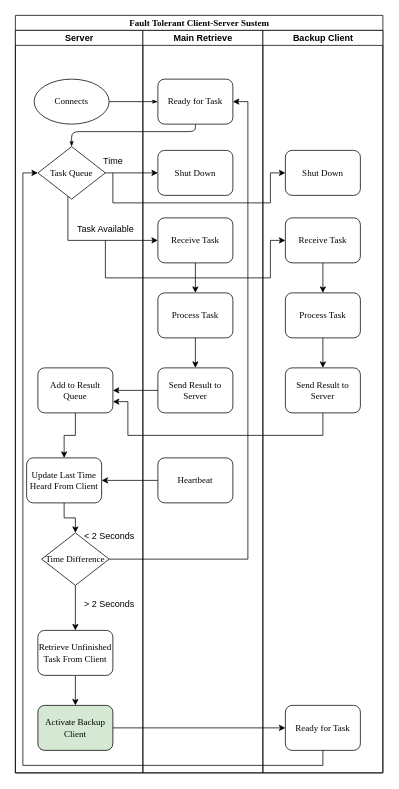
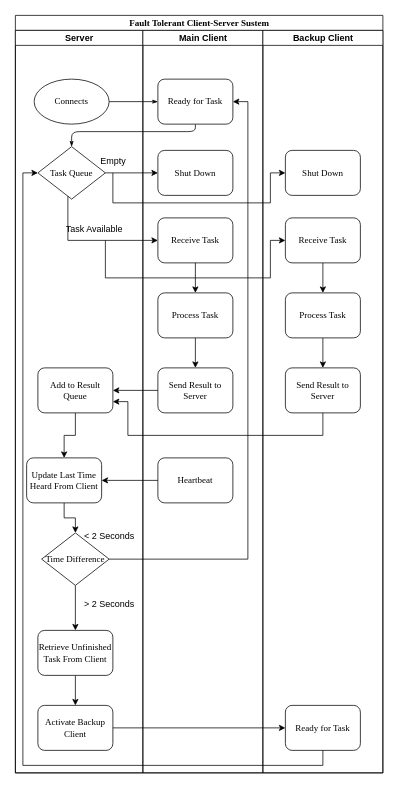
  <mxCell id="0" />
  <mxCell id="1" parent="0" />
  <mxCell id="2" value="&lt;font style=&quot;font-size: 12px;&quot;&gt;Fault Tolerant Client-Server Sustem&lt;/font&gt;" style="swimlane;html=1;childLayout=stackLayout;startSize=20;rounded=0;shadow=0;labelBackgroundColor=none;strokeWidth=1;fontFamily=Verdana;fontSize=8;align=center;" parent="1" vertex="1"><mxGeometry x="20" y="20" width="490" height="1010" as="geometry" /></mxCell>
  <mxCell id="3" value="Server" style="swimlane;html=1;startSize=20;" parent="2" vertex="1"><mxGeometry y="20" width="170" height="990" as="geometry" /></mxCell>
  <mxCell id="4" style="edgeStyle=orthogonalEdgeStyle;rounded=0;orthogonalLoop=1;jettySize=auto;html=1;exitX=0.5;exitY=1;exitDx=0;exitDy=0;entryX=0.5;entryY=0;entryDx=0;entryDy=0;" edge="1" parent="3" source="5" target="7"><mxGeometry relative="1" as="geometry" /></mxCell>
  <mxCell id="5" value="&lt;font style=&quot;font-size: 12px;&quot;&gt;Update Last Time Heard From Client&lt;/font&gt;" style="rounded=1;whiteSpace=wrap;html=1;shadow=0;labelBackgroundColor=none;strokeWidth=1;fontFamily=Verdana;fontSize=8;align=center;" vertex="1" parent="3"><mxGeometry x="15" y="570" width="100" height="60" as="geometry" /></mxCell>
  <mxCell id="6" style="edgeStyle=orthogonalEdgeStyle;rounded=0;orthogonalLoop=1;jettySize=auto;html=1;exitX=0.5;exitY=1;exitDx=0;exitDy=0;entryX=0.5;entryY=0;entryDx=0;entryDy=0;fontSize=12;" edge="1" parent="3" source="7" target="12"><mxGeometry relative="1" as="geometry" /></mxCell>
  <mxCell id="7" value="&lt;font style=&quot;font-size: 12px;&quot;&gt;Time Difference&lt;/font&gt;" style="rhombus;whiteSpace=wrap;html=1;rounded=0;shadow=0;labelBackgroundColor=none;strokeWidth=1;fontFamily=Verdana;fontSize=8;align=center;" vertex="1" parent="3"><mxGeometry x="35" y="670" width="90" height="70" as="geometry" /></mxCell>
- <mxCell id="8" value="&lt;font style=&quot;font-size: 12px;&quot;&gt;Activate Backup Client&lt;/font&gt;" style="rounded=1;whiteSpace=wrap;html=1;shadow=0;labelBackgroundColor=none;strokeWidth=1;fontFamily=Verdana;fontSize=8;align=center;fillColor=#d5e8d4;" vertex="1" parent="3"><mxGeometry x="30" y="900" width="100" height="60" as="geometry" /></mxCell>
+ <mxCell id="8" value="&lt;font style=&quot;font-size: 12px;&quot;&gt;Activate Backup Client&lt;/font&gt;" style="rounded=1;whiteSpace=wrap;html=1;shadow=0;labelBackgroundColor=none;strokeWidth=1;fontFamily=Verdana;fontSize=8;align=center;" vertex="1" parent="3"><mxGeometry x="30" y="900" width="100" height="60" as="geometry" /></mxCell>
  <mxCell id="9" value="&amp;gt; 2 Seconds" style="text;html=1;align=center;verticalAlign=middle;resizable=0;points=[];autosize=1;strokeColor=none;fillColor=none;" vertex="1" parent="3"><mxGeometry x="80" y="750" width="90" height="30" as="geometry" /></mxCell>
  <mxCell id="10" value="&amp;lt; 2 Seconds" style="text;html=1;align=center;verticalAlign=middle;resizable=0;points=[];autosize=1;strokeColor=none;fillColor=none;" vertex="1" parent="3"><mxGeometry x="80" y="660" width="90" height="30" as="geometry" /></mxCell>
  <mxCell id="11" style="edgeStyle=orthogonalEdgeStyle;rounded=0;orthogonalLoop=1;jettySize=auto;html=1;exitX=0.5;exitY=1;exitDx=0;exitDy=0;entryX=0.5;entryY=0;entryDx=0;entryDy=0;fontSize=12;" edge="1" parent="3" source="12" target="8"><mxGeometry relative="1" as="geometry" /></mxCell>
  <mxCell id="12" value="&lt;font style=&quot;font-size: 12px;&quot;&gt;Retrieve Unfinished Task From Client&lt;/font&gt;" style="rounded=1;whiteSpace=wrap;html=1;shadow=0;labelBackgroundColor=none;strokeWidth=1;fontFamily=Verdana;fontSize=8;align=center;" vertex="1" parent="3"><mxGeometry x="30" y="800" width="100" height="60" as="geometry" /></mxCell>
  <mxCell id="13" value="&lt;font style=&quot;font-size: 12px;&quot;&gt;Task Queue&lt;/font&gt;" style="rhombus;whiteSpace=wrap;html=1;rounded=0;shadow=0;labelBackgroundColor=none;strokeWidth=1;fontFamily=Verdana;fontSize=8;align=center;" vertex="1" parent="3"><mxGeometry x="30" y="155" width="90" height="70" as="geometry" /></mxCell>
  <mxCell id="14" value="&lt;font style=&quot;font-size: 12px;&quot;&gt;Connects&lt;/font&gt;" style="ellipse;whiteSpace=wrap;html=1;shadow=0;labelBackgroundColor=none;strokeWidth=1;fontFamily=Verdana;fontSize=8;align=center;" vertex="1" parent="3"><mxGeometry x="25" y="65" width="100" height="60" as="geometry" /></mxCell>
- <mxCell id="15" value="Main Retrieve" style="swimlane;html=1;startSize=20;" parent="2" vertex="1"><mxGeometry x="170" y="20" width="160" height="990" as="geometry" /></mxCell>
+ <mxCell id="15" value="Main Client" style="swimlane;html=1;startSize=20;" parent="2" vertex="1"><mxGeometry x="170" y="20" width="160" height="990" as="geometry" /></mxCell>
  <mxCell id="16" value="&lt;font style=&quot;font-size: 12px;&quot;&gt;Heartbeat&lt;/font&gt;" style="rounded=1;whiteSpace=wrap;html=1;shadow=0;labelBackgroundColor=none;strokeWidth=1;fontFamily=Verdana;fontSize=8;align=center;" vertex="1" parent="15"><mxGeometry x="20" y="570" width="100" height="60" as="geometry" /></mxCell>
  <mxCell id="17" value="Backup Client" style="swimlane;html=1;startSize=20;" parent="2" vertex="1"><mxGeometry x="330" y="20" width="160" height="990" as="geometry" /></mxCell>
  <mxCell id="18" value="&lt;font style=&quot;font-size: 12px;&quot;&gt;Ready for Task&lt;/font&gt;" style="rounded=1;whiteSpace=wrap;html=1;shadow=0;labelBackgroundColor=none;strokeWidth=1;fontFamily=Verdana;fontSize=8;align=center;" vertex="1" parent="17"><mxGeometry x="30" y="900" width="100" height="60" as="geometry" /></mxCell>
  <mxCell id="19" value="&lt;font style=&quot;font-size: 12px;&quot;&gt;Shut Down&lt;/font&gt;" style="rounded=1;whiteSpace=wrap;html=1;shadow=0;labelBackgroundColor=none;strokeWidth=1;fontFamily=Verdana;fontSize=8;align=center;" vertex="1" parent="17"><mxGeometry x="30" y="160" width="100" height="60" as="geometry" /></mxCell>
  <mxCell id="20" style="edgeStyle=orthogonalEdgeStyle;rounded=0;orthogonalLoop=1;jettySize=auto;html=1;exitX=0.5;exitY=1;exitDx=0;exitDy=0;entryX=0.5;entryY=0;entryDx=0;entryDy=0;fontSize=12;" edge="1" parent="17" source="21" target="23"><mxGeometry relative="1" as="geometry" /></mxCell>
  <mxCell id="21" value="&lt;font style=&quot;font-size: 12px;&quot;&gt;Receive Task&lt;/font&gt;" style="rounded=1;whiteSpace=wrap;html=1;shadow=0;labelBackgroundColor=none;strokeWidth=1;fontFamily=Verdana;fontSize=8;align=center;" vertex="1" parent="17"><mxGeometry x="30" y="250" width="100" height="60" as="geometry" /></mxCell>
  <mxCell id="22" value="" style="edgeStyle=orthogonalEdgeStyle;rounded=0;orthogonalLoop=1;jettySize=auto;html=1;fontSize=12;" edge="1" parent="17" source="23" target="24"><mxGeometry relative="1" as="geometry" /></mxCell>
  <mxCell id="23" value="&lt;font style=&quot;font-size: 12px;&quot;&gt;Process Task&lt;/font&gt;" style="rounded=1;whiteSpace=wrap;html=1;shadow=0;labelBackgroundColor=none;strokeWidth=1;fontFamily=Verdana;fontSize=8;align=center;" vertex="1" parent="17"><mxGeometry x="30" y="350" width="100" height="60" as="geometry" /></mxCell>
  <mxCell id="24" value="&lt;font style=&quot;font-size: 12px;&quot;&gt;Send Result to Server&lt;/font&gt;" style="rounded=1;whiteSpace=wrap;html=1;shadow=0;labelBackgroundColor=none;strokeWidth=1;fontFamily=Verdana;fontSize=8;align=center;" vertex="1" parent="17"><mxGeometry x="30" y="450" width="100" height="60" as="geometry" /></mxCell>
  <mxCell id="25" style="edgeStyle=orthogonalEdgeStyle;rounded=0;orthogonalLoop=1;jettySize=auto;html=1;exitX=0;exitY=0.5;exitDx=0;exitDy=0;entryX=1;entryY=0.5;entryDx=0;entryDy=0;" edge="1" parent="2" source="16" target="5"><mxGeometry relative="1" as="geometry" /></mxCell>
  <mxCell id="26" style="edgeStyle=orthogonalEdgeStyle;rounded=0;orthogonalLoop=1;jettySize=auto;html=1;exitX=1;exitY=0.5;exitDx=0;exitDy=0;fontSize=12;" edge="1" parent="2" source="8" target="18"><mxGeometry relative="1" as="geometry" /></mxCell>
  <mxCell id="27" style="edgeStyle=orthogonalEdgeStyle;rounded=0;orthogonalLoop=1;jettySize=auto;html=1;exitX=0.5;exitY=1;exitDx=0;exitDy=0;entryX=0;entryY=0.5;entryDx=0;entryDy=0;fontSize=12;" edge="1" parent="2" source="18" target="13"><mxGeometry relative="1" as="geometry"><Array as="points"><mxPoint x="410" y="1000" /><mxPoint x="10" y="1000" /><mxPoint x="10" y="210" /></Array></mxGeometry></mxCell>
  <mxCell id="28" style="edgeStyle=orthogonalEdgeStyle;rounded=1;html=1;labelBackgroundColor=none;startArrow=none;startFill=0;startSize=5;endArrow=classicThin;endFill=1;endSize=5;jettySize=auto;orthogonalLoop=1;strokeWidth=1;fontFamily=Verdana;fontSize=8" edge="1" parent="1" source="14" target="34"><mxGeometry relative="1" as="geometry" /></mxCell>
  <mxCell id="29" style="edgeStyle=orthogonalEdgeStyle;rounded=1;html=1;labelBackgroundColor=none;startArrow=none;startFill=0;startSize=5;endArrow=classicThin;endFill=1;endSize=5;jettySize=auto;orthogonalLoop=1;strokeWidth=1;fontFamily=Verdana;fontSize=8;entryX=0.5;entryY=0;entryDx=0;entryDy=0;" edge="1" parent="1" source="34" target="13"><mxGeometry relative="1" as="geometry"><Array as="points"><mxPoint x="260" y="175" /><mxPoint x="95" y="175" /></Array><mxPoint x="20" y="155" as="targetPoint" /></mxGeometry></mxCell>
  <mxCell id="30" style="edgeStyle=orthogonalEdgeStyle;rounded=0;orthogonalLoop=1;jettySize=auto;html=1;entryX=0;entryY=0.5;entryDx=0;entryDy=0;fontSize=12;" edge="1" parent="1" source="31" target="21"><mxGeometry relative="1" as="geometry"><Array as="points"><mxPoint x="140" y="370" /><mxPoint x="360" y="370" /><mxPoint x="360" y="320" /></Array></mxGeometry></mxCell>
- <mxCell id="31" value="Task Available&lt;br&gt;" style="text;html=1;align=center;verticalAlign=middle;resizable=0;points=[];autosize=1;strokeColor=none;fillColor=none;" vertex="1" parent="1"><mxGeometry x="90" y="290" width="100" height="30" as="geometry" /></mxCell>
+ <mxCell id="31" value="Task Available&lt;br&gt;" style="text;html=1;align=center;verticalAlign=middle;resizable=0;points=[];autosize=1;strokeColor=none;fillColor=none;" vertex="1" parent="1"><mxGeometry x="75" y="290" width="100" height="30" as="geometry" /></mxCell>
  <mxCell id="32" style="edgeStyle=orthogonalEdgeStyle;rounded=0;orthogonalLoop=1;jettySize=auto;html=1;entryX=0;entryY=0.5;entryDx=0;entryDy=0;fontSize=12;" edge="1" parent="1" source="33" target="19"><mxGeometry relative="1" as="geometry"><Array as="points"><mxPoint x="150" y="270" /><mxPoint x="360" y="270" /><mxPoint x="360" y="230" /></Array></mxGeometry></mxCell>
- <mxCell id="33" value="Time" style="text;html=1;align=center;verticalAlign=middle;resizable=0;points=[];autosize=1;strokeColor=none;fillColor=none;" vertex="1" parent="1"><mxGeometry x="120" y="200" width="60" height="30" as="geometry" /></mxCell>
+ <mxCell id="33" value="Empty" style="text;html=1;align=center;verticalAlign=middle;resizable=0;points=[];autosize=1;strokeColor=none;fillColor=none;" vertex="1" parent="1"><mxGeometry x="120" y="200" width="60" height="30" as="geometry" /></mxCell>
  <mxCell id="34" value="&lt;font style=&quot;font-size: 12px;&quot;&gt;Ready for Task&lt;/font&gt;" style="rounded=1;whiteSpace=wrap;html=1;shadow=0;labelBackgroundColor=none;strokeWidth=1;fontFamily=Verdana;fontSize=8;align=center;" vertex="1" parent="1"><mxGeometry x="210" y="105" width="100" height="60" as="geometry" /></mxCell>
  <mxCell id="35" value="&lt;font style=&quot;font-size: 12px;&quot;&gt;Shut Down&lt;/font&gt;" style="rounded=1;whiteSpace=wrap;html=1;shadow=0;labelBackgroundColor=none;strokeWidth=1;fontFamily=Verdana;fontSize=8;align=center;" vertex="1" parent="1"><mxGeometry x="210" y="200" width="100" height="60" as="geometry" /></mxCell>
  <mxCell id="36" style="edgeStyle=orthogonalEdgeStyle;rounded=0;orthogonalLoop=1;jettySize=auto;html=1;entryX=0;entryY=0.5;entryDx=0;entryDy=0;" edge="1" parent="1" source="13" target="35"><mxGeometry relative="1" as="geometry" /></mxCell>
  <mxCell id="37" style="edgeStyle=orthogonalEdgeStyle;rounded=0;orthogonalLoop=1;jettySize=auto;html=1;entryX=0;entryY=0.5;entryDx=0;entryDy=0;" edge="1" parent="1" source="13"><mxGeometry relative="1" as="geometry"><mxPoint x="210" y="320" as="targetPoint" /><Array as="points"><mxPoint x="90" y="320" /></Array></mxGeometry></mxCell>
  <mxCell id="38" style="edgeStyle=orthogonalEdgeStyle;rounded=0;orthogonalLoop=1;jettySize=auto;html=1;entryX=0.5;entryY=0;entryDx=0;entryDy=0;fontSize=12;" edge="1" parent="1" source="39" target="5"><mxGeometry relative="1" as="geometry" /></mxCell>
  <mxCell id="39" value="&lt;font style=&quot;font-size: 12px;&quot;&gt;Add to Result Queue&lt;/font&gt;" style="rounded=1;whiteSpace=wrap;html=1;shadow=0;labelBackgroundColor=none;strokeWidth=1;fontFamily=Verdana;fontSize=8;align=center;" vertex="1" parent="1"><mxGeometry x="50" y="490" width="100" height="60" as="geometry" /></mxCell>
  <mxCell id="40" value="&lt;font style=&quot;font-size: 12px;&quot;&gt;Receive Task&lt;/font&gt;" style="rounded=1;whiteSpace=wrap;html=1;shadow=0;labelBackgroundColor=none;strokeWidth=1;fontFamily=Verdana;fontSize=8;align=center;" vertex="1" parent="1"><mxGeometry x="210" y="290" width="100" height="60" as="geometry" /></mxCell>
  <mxCell id="41" style="edgeStyle=orthogonalEdgeStyle;rounded=0;orthogonalLoop=1;jettySize=auto;html=1;exitX=0.5;exitY=1;exitDx=0;exitDy=0;entryX=0.5;entryY=0;entryDx=0;entryDy=0;" edge="1" parent="1" source="42" target="43"><mxGeometry relative="1" as="geometry" /></mxCell>
  <mxCell id="42" value="&lt;font style=&quot;font-size: 12px;&quot;&gt;Process Task&lt;/font&gt;" style="rounded=1;whiteSpace=wrap;html=1;shadow=0;labelBackgroundColor=none;strokeWidth=1;fontFamily=Verdana;fontSize=8;align=center;" vertex="1" parent="1"><mxGeometry x="210" y="390" width="100" height="60" as="geometry" /></mxCell>
  <mxCell id="43" value="&lt;font style=&quot;font-size: 12px;&quot;&gt;Send Result to Server&lt;/font&gt;" style="rounded=1;whiteSpace=wrap;html=1;shadow=0;labelBackgroundColor=none;strokeWidth=1;fontFamily=Verdana;fontSize=8;align=center;" vertex="1" parent="1"><mxGeometry x="210" y="490" width="100" height="60" as="geometry" /></mxCell>
  <mxCell id="44" style="edgeStyle=orthogonalEdgeStyle;rounded=0;orthogonalLoop=1;jettySize=auto;html=1;entryX=1;entryY=0.5;entryDx=0;entryDy=0;" edge="1" parent="1" source="43" target="39"><mxGeometry relative="1" as="geometry" /></mxCell>
  <mxCell id="45" style="edgeStyle=orthogonalEdgeStyle;rounded=0;orthogonalLoop=1;jettySize=auto;html=1;exitX=0.5;exitY=1;exitDx=0;exitDy=0;" edge="1" parent="1" source="40"><mxGeometry relative="1" as="geometry"><mxPoint x="260" y="390" as="targetPoint" /></mxGeometry></mxCell>
  <mxCell id="46" style="edgeStyle=orthogonalEdgeStyle;rounded=0;orthogonalLoop=1;jettySize=auto;html=1;exitX=1;exitY=0.5;exitDx=0;exitDy=0;entryX=1;entryY=0.5;entryDx=0;entryDy=0;fontSize=12;" edge="1" parent="1" source="7" target="34"><mxGeometry relative="1" as="geometry" /></mxCell>
  <mxCell id="47" style="edgeStyle=orthogonalEdgeStyle;rounded=0;orthogonalLoop=1;jettySize=auto;html=1;entryX=1;entryY=0.75;entryDx=0;entryDy=0;fontSize=12;" edge="1" parent="1" source="24" target="39"><mxGeometry relative="1" as="geometry"><Array as="points"><mxPoint x="430" y="580" /><mxPoint x="170" y="580" /><mxPoint x="170" y="535" /></Array></mxGeometry></mxCell>
